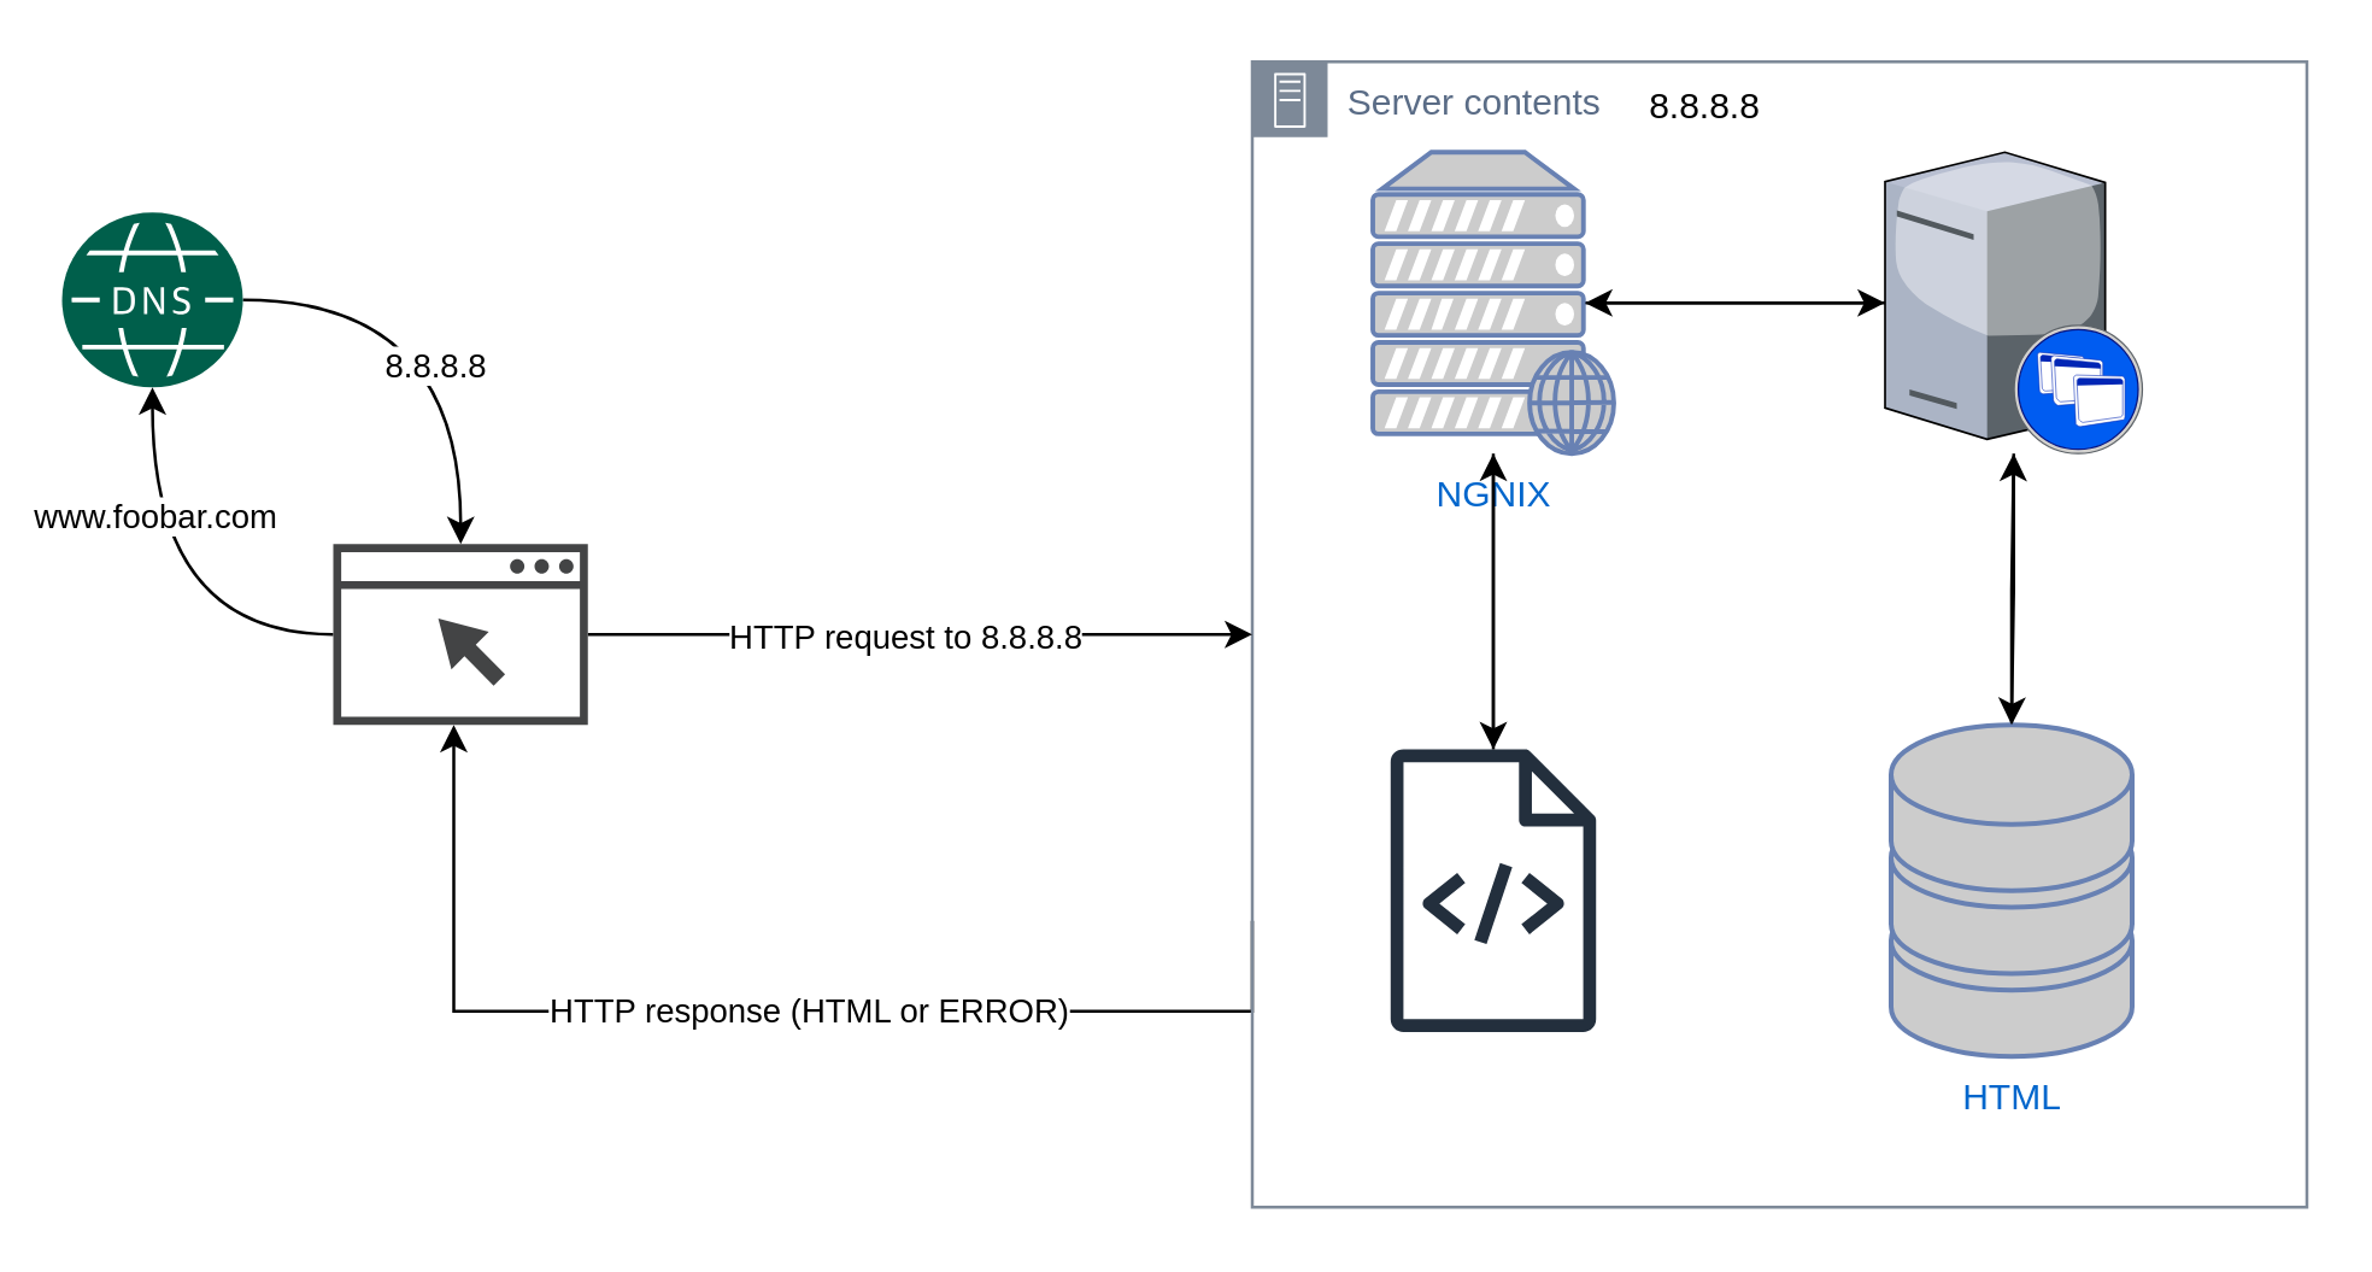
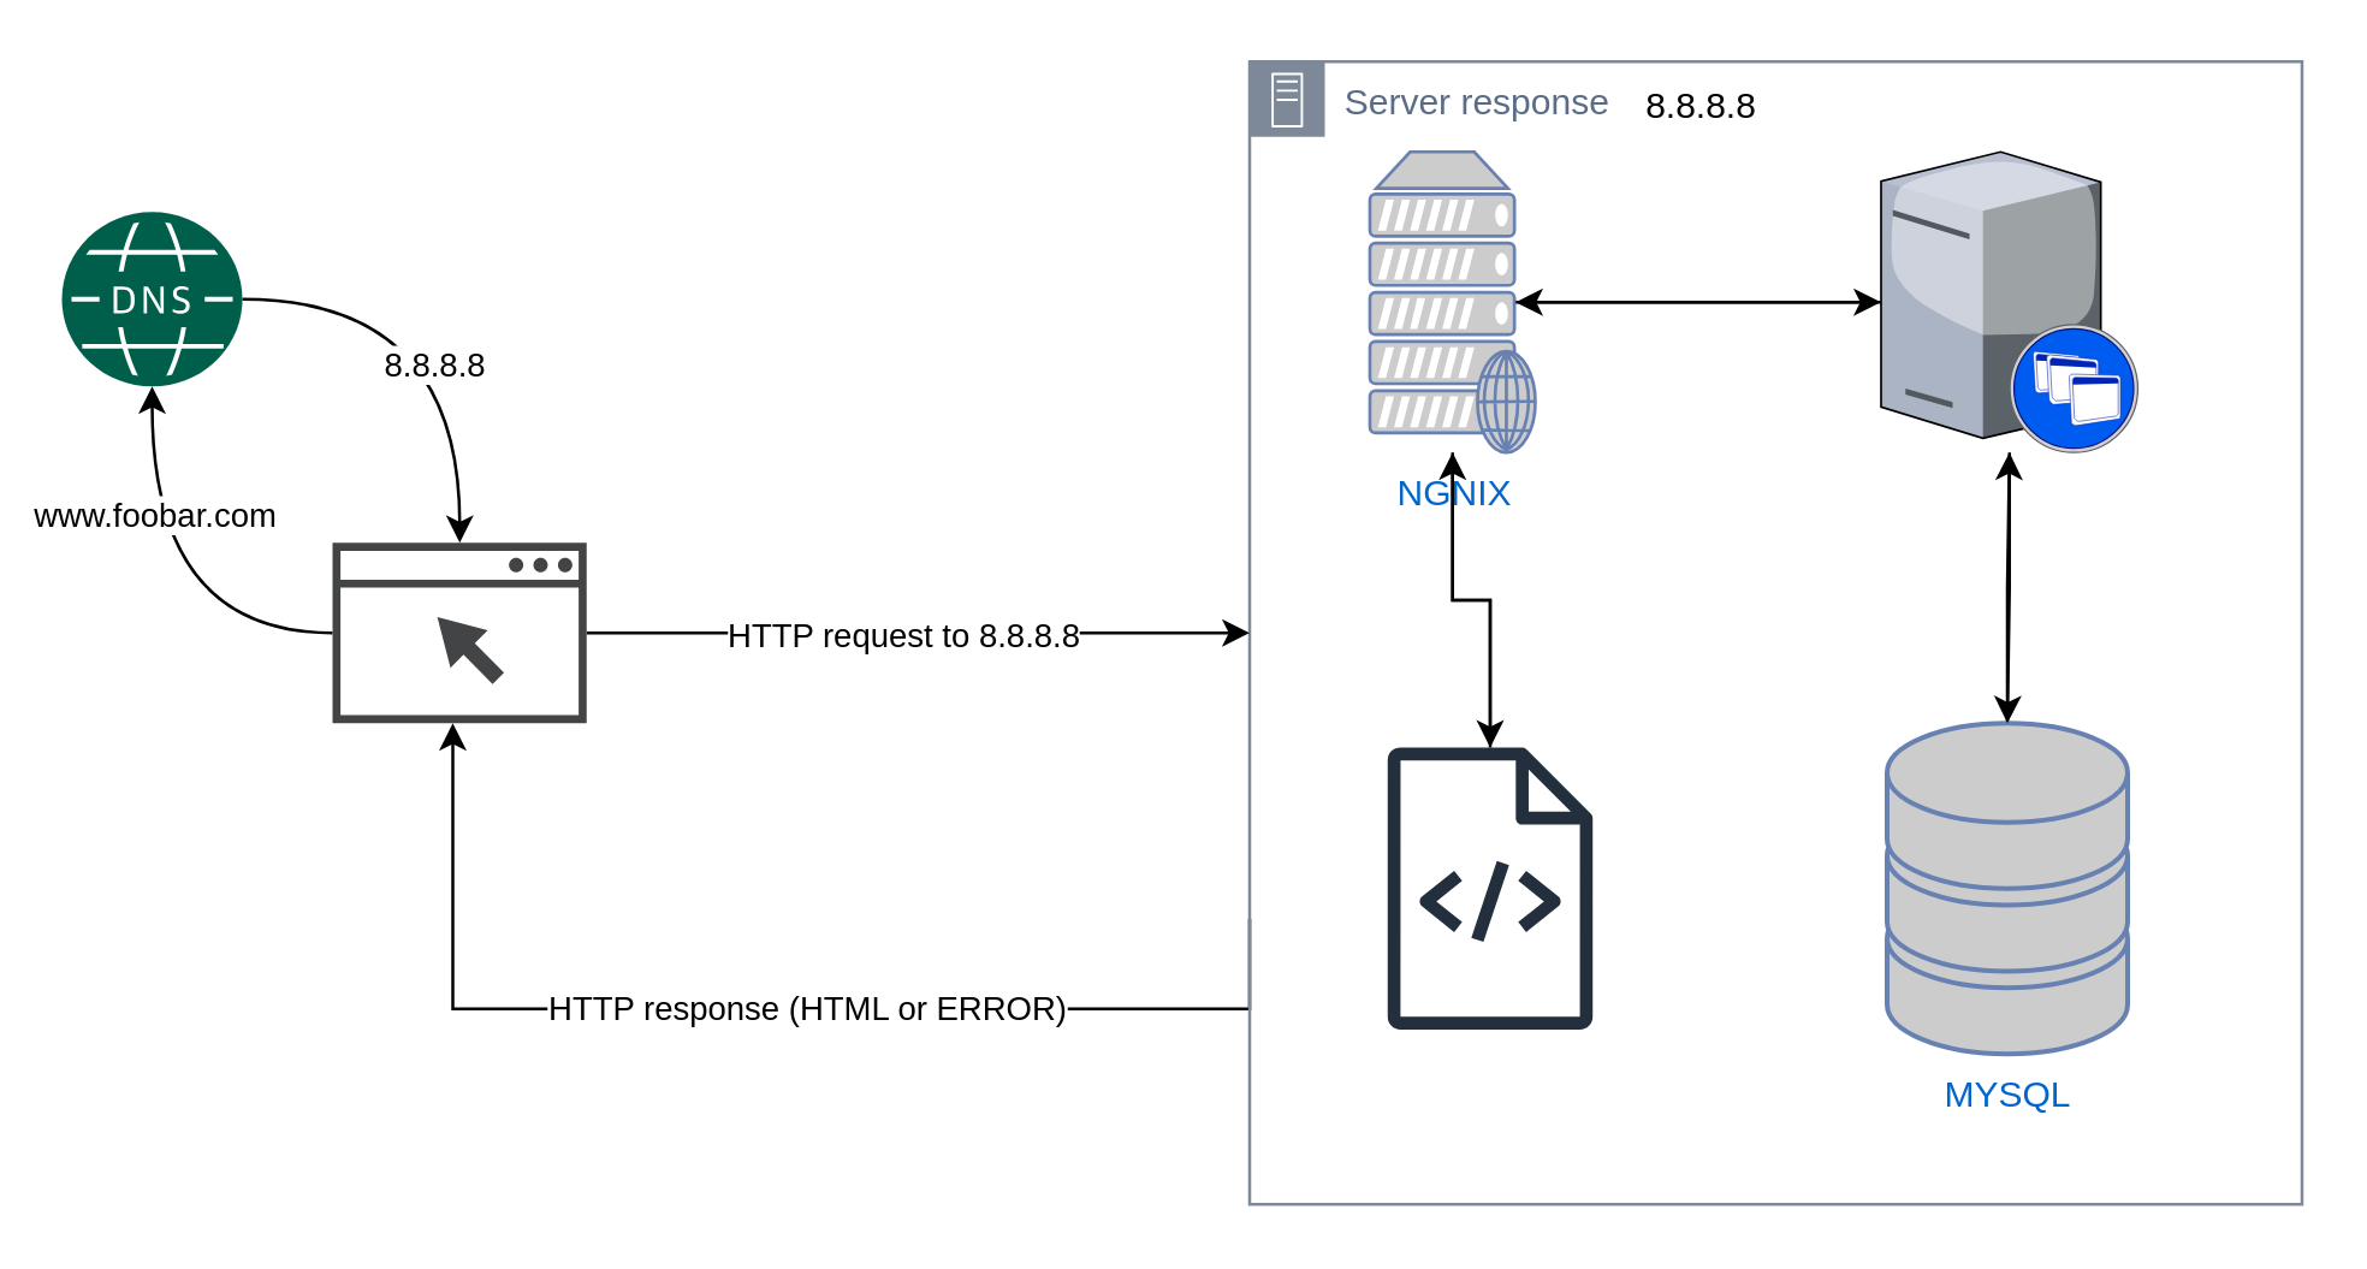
  <mxCell id="0" />
  <mxCell id="1" parent="0" />
  <mxCell id="2" style="edgeStyle=orthogonalEdgeStyle;rounded=0;orthogonalLoop=1;jettySize=auto;html=1;exitX=0;exitY=0.75;exitDx=0;exitDy=0;" edge="1" parent="1" source="4" target="20"><mxGeometry relative="1" as="geometry"><mxPoint x="150" y="260" as="targetPoint" /><Array as="points"><mxPoint x="150" y="335" /></Array></mxGeometry></mxCell>
  <mxCell id="3" value="HTTP response (HTML or ERROR)" style="edgeLabel;html=1;align=center;verticalAlign=middle;resizable=0;points=[];" vertex="1" connectable="0" parent="2"><mxGeometry x="-0.089" y="2" relative="1" as="geometry"><mxPoint y="-3" as="offset" /></mxGeometry></mxCell>
- <mxCell id="4" value="Server contents" style="points=[[0,0],[0.25,0],[0.5,0],[0.75,0],[1,0],[1,0.25],[1,0.5],[1,0.75],[1,1],[0.75,1],[0.5,1],[0.25,1],[0,1],[0,0.75],[0,0.5],[0,0.25]];outlineConnect=0;gradientColor=none;html=1;whiteSpace=wrap;fontSize=12;fontStyle=0;container=1;pointerEvents=0;collapsible=0;recursiveResize=0;shape=mxgraph.aws4.group;grIcon=mxgraph.aws4.group_on_premise;strokeColor=#7D8998;fillColor=none;verticalAlign=top;align=left;spacingLeft=30;fontColor=#5A6C86;dashed=0;" vertex="1" parent="1"><mxGeometry x="415" y="20" width="350" height="380" as="geometry" /></mxCell>
+ <mxCell id="4" value="Server response" style="points=[[0,0],[0.25,0],[0.5,0],[0.75,0],[1,0],[1,0.25],[1,0.5],[1,0.75],[1,1],[0.75,1],[0.5,1],[0.25,1],[0,1],[0,0.75],[0,0.5],[0,0.25]];outlineConnect=0;gradientColor=none;html=1;whiteSpace=wrap;fontSize=12;fontStyle=0;container=1;pointerEvents=0;collapsible=0;recursiveResize=0;shape=mxgraph.aws4.group;grIcon=mxgraph.aws4.group_on_premise;strokeColor=#7D8998;fillColor=none;verticalAlign=top;align=left;spacingLeft=30;fontColor=#5A6C86;dashed=0;" vertex="1" parent="1"><mxGeometry x="415" y="20" width="350" height="380" as="geometry" /></mxCell>
  <mxCell id="5" style="edgeStyle=orthogonalEdgeStyle;rounded=0;orthogonalLoop=1;jettySize=auto;html=1;exitX=0.88;exitY=0.5;exitDx=0;exitDy=0;exitPerimeter=0;" edge="1" parent="4" source="6" target="9"><mxGeometry relative="1" as="geometry" /></mxCell>
- <mxCell id="6" value="NGNIX" style="fontColor=#0066CC;verticalAlign=top;verticalLabelPosition=bottom;labelPosition=center;align=center;html=1;outlineConnect=0;fillColor=#CCCCCC;strokeColor=#6881B3;gradientColor=none;gradientDirection=north;strokeWidth=2;shape=mxgraph.networks.web_server;" vertex="1" parent="4"><mxGeometry x="40" y="30" width="80" height="100" as="geometry" /></mxCell>
+ <mxCell id="6" value="NGNIX" style="fontColor=#0066CC;verticalAlign=top;verticalLabelPosition=bottom;labelPosition=center;align=center;html=1;outlineConnect=0;fillColor=#CCCCCC;strokeColor=#6881B3;gradientColor=none;gradientDirection=north;strokeWidth=2;shape=mxgraph.networks.web_server;" vertex="1" parent="4"><mxGeometry x="40" y="30" width="55" height="100" as="geometry" /></mxCell>
  <mxCell id="7" style="edgeStyle=orthogonalEdgeStyle;rounded=0;orthogonalLoop=1;jettySize=auto;html=1;" edge="1" parent="4" source="8" target="9"><mxGeometry relative="1" as="geometry" /></mxCell>
- <mxCell id="8" value="HTML" style="fontColor=#0066CC;verticalAlign=top;verticalLabelPosition=bottom;labelPosition=center;align=center;html=1;outlineConnect=0;fillColor=#CCCCCC;strokeColor=#6881B3;gradientColor=none;gradientDirection=north;strokeWidth=2;shape=mxgraph.networks.storage;" vertex="1" parent="4"><mxGeometry x="212" y="220" width="80" height="110" as="geometry" /></mxCell>
+ <mxCell id="8" value="MYSQL" style="fontColor=#0066CC;verticalAlign=top;verticalLabelPosition=bottom;labelPosition=center;align=center;html=1;outlineConnect=0;fillColor=#CCCCCC;strokeColor=#6881B3;gradientColor=none;gradientDirection=north;strokeWidth=2;shape=mxgraph.networks.storage;" vertex="1" parent="4"><mxGeometry x="212" y="220" width="80" height="110" as="geometry" /></mxCell>
  <mxCell id="9" value="" style="verticalLabelPosition=bottom;sketch=0;aspect=fixed;html=1;verticalAlign=top;strokeColor=none;align=center;outlineConnect=0;shape=mxgraph.citrix.xenapp_server;" vertex="1" parent="4"><mxGeometry x="210" y="30" width="85.39" height="100" as="geometry" /></mxCell>
  <mxCell id="10" style="edgeStyle=orthogonalEdgeStyle;rounded=0;orthogonalLoop=1;jettySize=auto;html=1;entryX=0.88;entryY=0.5;entryDx=0;entryDy=0;entryPerimeter=0;" edge="1" parent="4" source="9" target="6"><mxGeometry relative="1" as="geometry" /></mxCell>
  <mxCell id="11" style="edgeStyle=orthogonalEdgeStyle;rounded=0;orthogonalLoop=1;jettySize=auto;html=1;entryX=0.5;entryY=0;entryDx=0;entryDy=0;entryPerimeter=0;" edge="1" parent="4" source="9" target="8"><mxGeometry relative="1" as="geometry" /></mxCell>
  <mxCell id="12" style="edgeStyle=orthogonalEdgeStyle;rounded=0;orthogonalLoop=1;jettySize=auto;html=1;" edge="1" parent="4" source="13" target="6"><mxGeometry relative="1" as="geometry"><mxPoint x="126.6" y="230" as="sourcePoint" /></mxGeometry></mxCell>
  <mxCell id="13" value="" style="sketch=0;outlineConnect=0;fontColor=#232F3E;gradientColor=none;fillColor=#232F3D;strokeColor=none;dashed=0;verticalLabelPosition=bottom;verticalAlign=top;align=center;html=1;fontSize=12;fontStyle=0;aspect=fixed;pointerEvents=1;shape=mxgraph.aws4.source_code;" vertex="1" parent="4"><mxGeometry x="45.75" y="228.13" width="68.5" height="93.74" as="geometry" /></mxCell>
  <mxCell id="14" style="edgeStyle=orthogonalEdgeStyle;rounded=0;orthogonalLoop=1;jettySize=auto;html=1;entryX=0.5;entryY=0;entryDx=0;entryDy=0;" edge="1" parent="4" source="6" target="13"><mxGeometry relative="1" as="geometry"><mxPoint x="80" y="220" as="targetPoint" /></mxGeometry></mxCell>
  <mxCell id="15" value="8.8.8.8" style="text;html=1;align=center;verticalAlign=middle;resizable=0;points=[];autosize=1;strokeColor=none;fillColor=none;" vertex="1" parent="4"><mxGeometry x="120" width="60" height="30" as="geometry" /></mxCell>
  <mxCell id="16" style="edgeStyle=orthogonalEdgeStyle;rounded=0;orthogonalLoop=1;jettySize=auto;html=1;curved=1;" edge="1" parent="1" source="20" target="23"><mxGeometry relative="1" as="geometry" /></mxCell>
  <mxCell id="17" value="www.foobar.com" style="edgeLabel;html=1;align=center;verticalAlign=middle;resizable=0;points=[];" vertex="1" connectable="0" parent="16"><mxGeometry x="0.212" y="-10" relative="1" as="geometry"><mxPoint x="-10" y="-14" as="offset" /></mxGeometry></mxCell>
  <mxCell id="18" style="rounded=0;orthogonalLoop=1;jettySize=auto;html=1;" edge="1" parent="1" source="20" target="4"><mxGeometry relative="1" as="geometry" /></mxCell>
  <mxCell id="19" value="HTTP request to 8.8.8.8" style="edgeLabel;html=1;align=center;verticalAlign=middle;resizable=0;points=[];" vertex="1" connectable="0" parent="18"><mxGeometry x="0.363" y="2" relative="1" as="geometry"><mxPoint x="-45" y="2" as="offset" /></mxGeometry></mxCell>
  <mxCell id="20" value="" style="sketch=0;pointerEvents=1;shadow=0;dashed=0;html=1;strokeColor=none;fillColor=#434445;aspect=fixed;labelPosition=center;verticalLabelPosition=bottom;verticalAlign=top;align=center;outlineConnect=0;shape=mxgraph.vvd.web_browser;" vertex="1" parent="1"><mxGeometry x="110" y="180" width="84.5" height="60" as="geometry" /></mxCell>
  <mxCell id="21" style="edgeStyle=orthogonalEdgeStyle;rounded=0;orthogonalLoop=1;jettySize=auto;html=1;curved=1;" edge="1" parent="1" source="23" target="20"><mxGeometry relative="1" as="geometry" /></mxCell>
  <mxCell id="22" value="8.8.8.8" style="edgeLabel;html=1;align=center;verticalAlign=middle;resizable=0;points=[];" vertex="1" connectable="0" parent="21"><mxGeometry x="-0.33" y="-9" relative="1" as="geometry"><mxPoint x="12" y="12" as="offset" /></mxGeometry></mxCell>
  <mxCell id="23" value="" style="sketch=0;pointerEvents=1;shadow=0;dashed=0;html=1;strokeColor=none;fillColor=#005F4B;labelPosition=center;verticalLabelPosition=bottom;verticalAlign=top;align=center;outlineConnect=0;shape=mxgraph.veeam2.dns;" vertex="1" parent="1"><mxGeometry x="20" y="70" width="60" height="58" as="geometry" /></mxCell>
